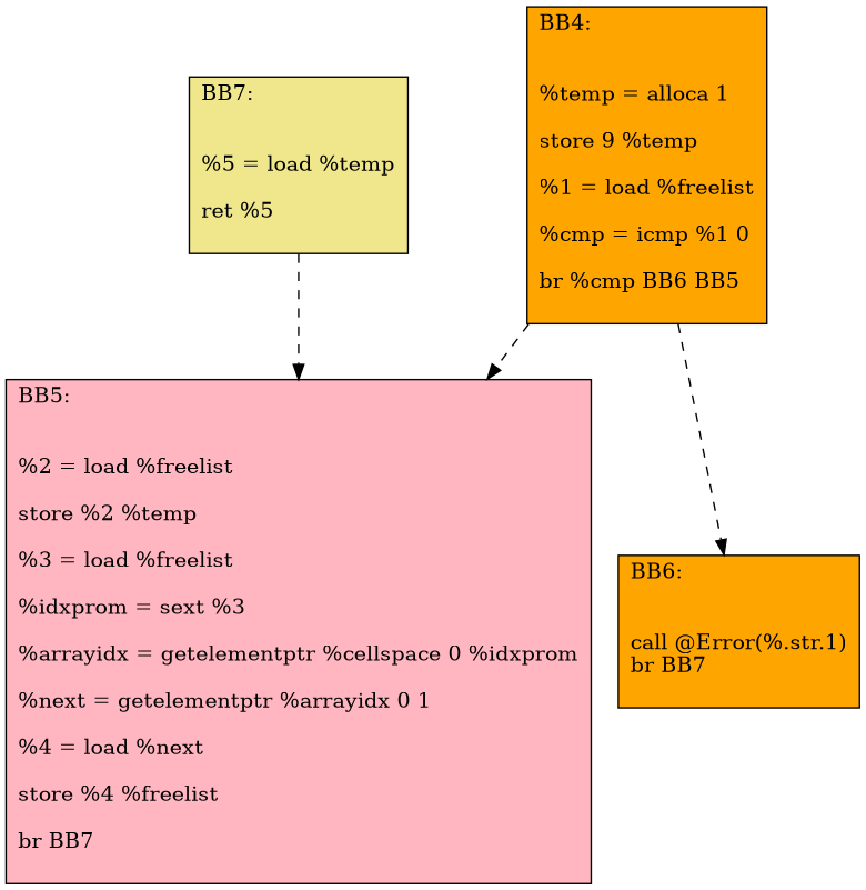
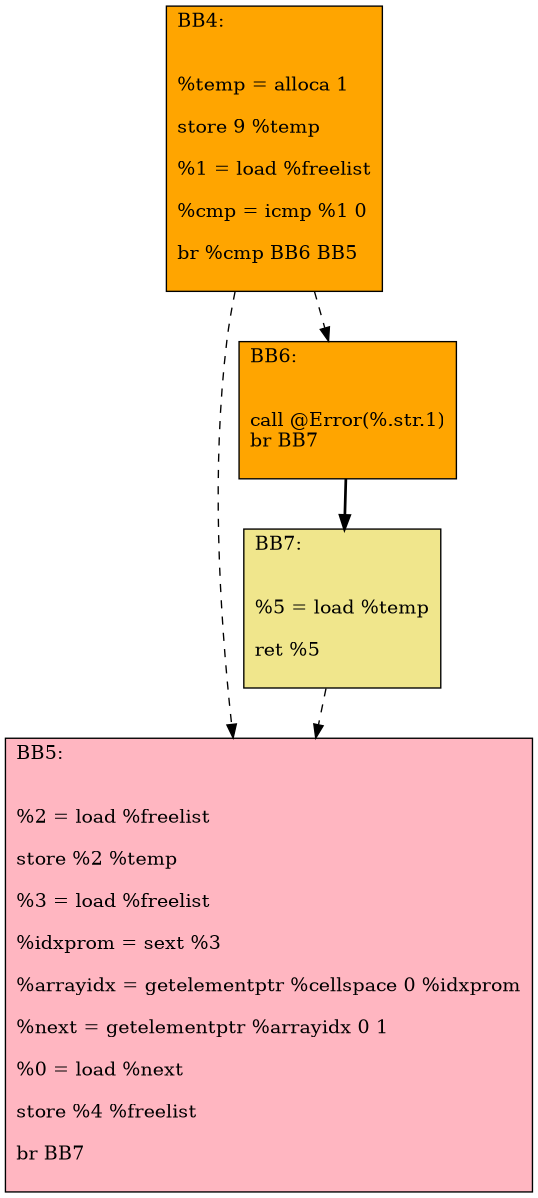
  digraph {
    node [fillcolor=orange shape=record style=filled]
    edge [style=dashed]
    n1 [label="{BB4:\l\l\n%temp = alloca 1\l\nstore 9 %temp\l\n%1 = load %freelist\l\n%cmp = icmp %1 0\l\nbr %cmp BB6 BB5\l\n}"]
-   n2 [fillcolor=lightpink label="{BB5:\l\l\n%2 = load %freelist\l\nstore %2 %temp\l\n%3 = load %freelist\l\n%idxprom = sext %3\l\n%arrayidx = getelementptr %cellspace 0 %idxprom\l\n%next = getelementptr %arrayidx 0 1\l\n%4 = load %next\l\nstore %4 %freelist\l\nbr BB7\l\n}"]
+   n2 [fillcolor=lightpink label="{BB5:\l\l\n%2 = load %freelist\l\nstore %2 %temp\l\n%3 = load %freelist\l\n%idxprom = sext %3\l\n%arrayidx = getelementptr %cellspace 0 %idxprom\l\n%next = getelementptr %arrayidx 0 1\l\n%0 = load %next\l\nstore %4 %freelist\l\nbr BB7\l\n}"]
    n3 [label="{BB6:\l\l\ncall @Error(%.str.1)\lbr BB7\l\n}"]
    n4 [fillcolor=khaki label="{BB7:\l\l\n%5 = load %temp\l\nret %5\l\n}"]
    n1 -> n2
    n1 -> n3
+   n3 -> n4 [style=bold]
    n4 -> n2
  }
